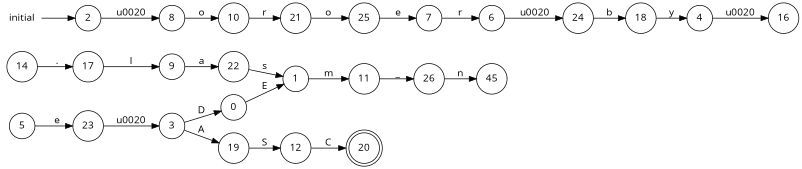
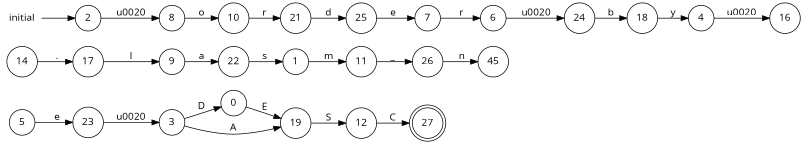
  digraph {
    fontname="Open Sans"
    rankdir=LR
    node [fontname="Open Sans" shape=circle]
    edge [fontname="Open Sans"]
    0
    19
    12
-   20 [shape=doublecircle]
+   20 [shape=doublecircle label=27]
    1
    11
    26
    n8 [label=45]
    2
    8
    10
    initial [shape=plaintext]
    21
    3
    4
    16
    14
    17
    5
    23
    6
    24
    18
    7
    25
    9
    22
-   0 -> 1 [label=E]
+   0 -> 19 [label=E]
    19 -> 12 [label=S]
    12 -> 20 [label=C]
    1 -> 11 [label=m]
    11 -> 26 [label=_]
    26 -> n8 [label=n]
    2 -> 8 [label="\u0020"]
    8 -> 10 [label=o]
    10 -> 21 [label=r]
    initial -> 2
-   21 -> 25 [label=o]
+   21 -> 25 [label=d]
    3 -> 0 [label=D]
    3 -> 19 [label=A]
    4 -> 16 [label="\u0020"]
    14 -> 17 [label="."]
    17 -> 9 [label=l]
    5 -> 23 [label=e]
    23 -> 3 [label="\u0020"]
    6 -> 24 [label="\u0020"]
    24 -> 18 [label=b]
    18 -> 4 [label=y]
    7 -> 6 [label=r]
    25 -> 7 [label=e]
    9 -> 22 [label=a]
    22 -> 1 [label=s]
  }
